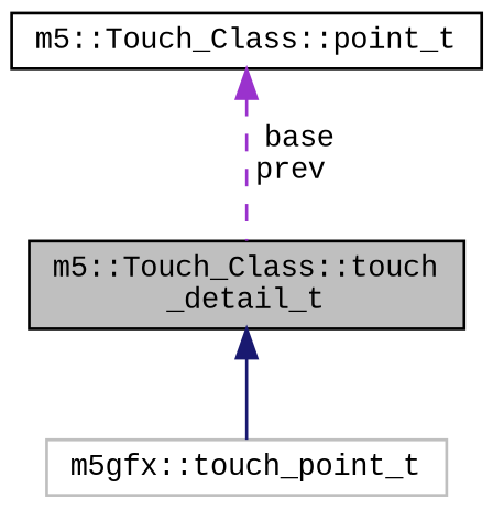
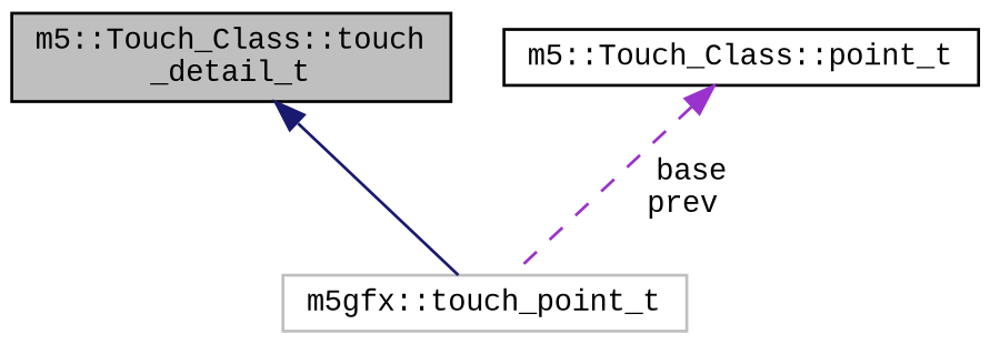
  digraph {
    fontname="Liberation Mono"
    node [color=black fillcolor=white fontname="Liberation Mono" fontsize=10 shape=record style=filled]
    edge [dir=back fontname="Liberation Mono" fontsize=10 labelfontname=Helvetica labelfontsize=10]
    n1 [fillcolor=grey75 fontcolor=black height=0.2 label="m5::Touch_Class::touch\l_detail_t" width=0.4]
    n2 [color=grey75 height=0.2 label="m5gfx::touch_point_t" width=0.4]
    n3 [height=0.2 label="m5::Touch_Class::point_t" width=0.4]
    n1 -> n2 [color=midnightblue style=solid]
-   n3 -> n1 [color=darkorchid3 label=" base\nprev" style=dashed]
+   n3 -> n2 [color=darkorchid3 label=" base\nprev" style=dashed]
  }
